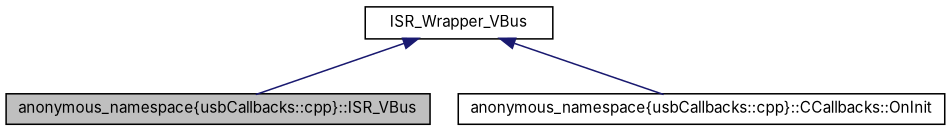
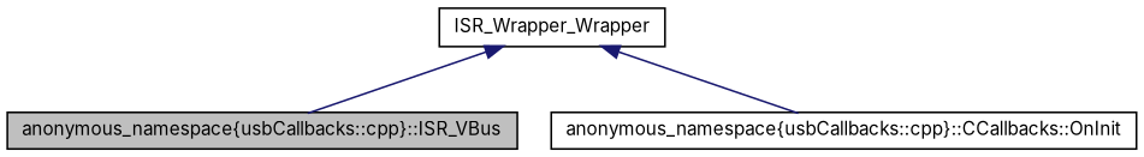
  digraph {
    fontname=Inter
    rankdir=TB
    node [color=black fontname=Inter fontsize=10 shape=record]
    edge [color=midnightblue dir=back fontname=Inter fontsize=10 labelfontname=FreeSans labelfontsize=10 style=solid]
    n1 [fillcolor=grey75 fontcolor=black height=0.2 label="anonymous_namespace\{usbCallbacks::cpp\}::ISR_VBus" style=filled width=0.4]
-   n2 [height=0.2 label=ISR_Wrapper_VBus width=0.4]
+   n2 [height=0.2 label=ISR_Wrapper_Wrapper width=0.4]
    n3 [height=0.2 label="anonymous_namespace\{usbCallbacks::cpp\}::CCallbacks::OnInit" width=0.4]
    n2 -> n1
    n2 -> n3
  }
